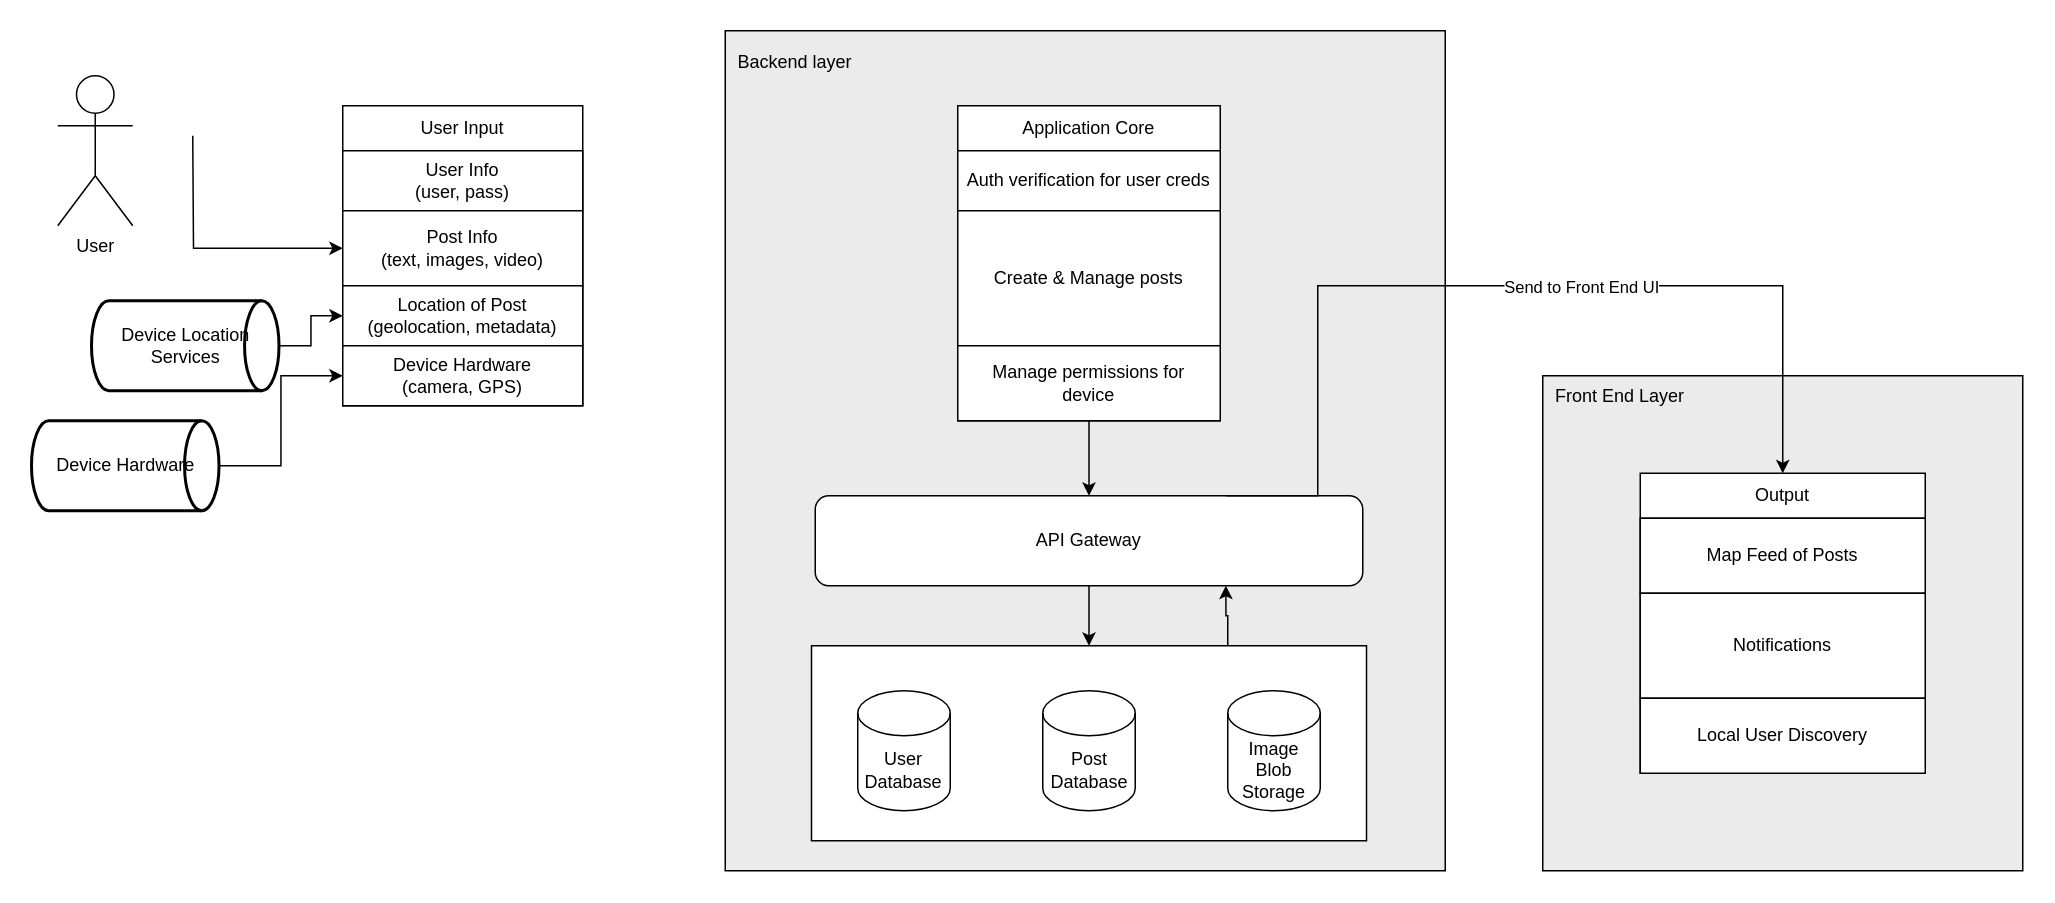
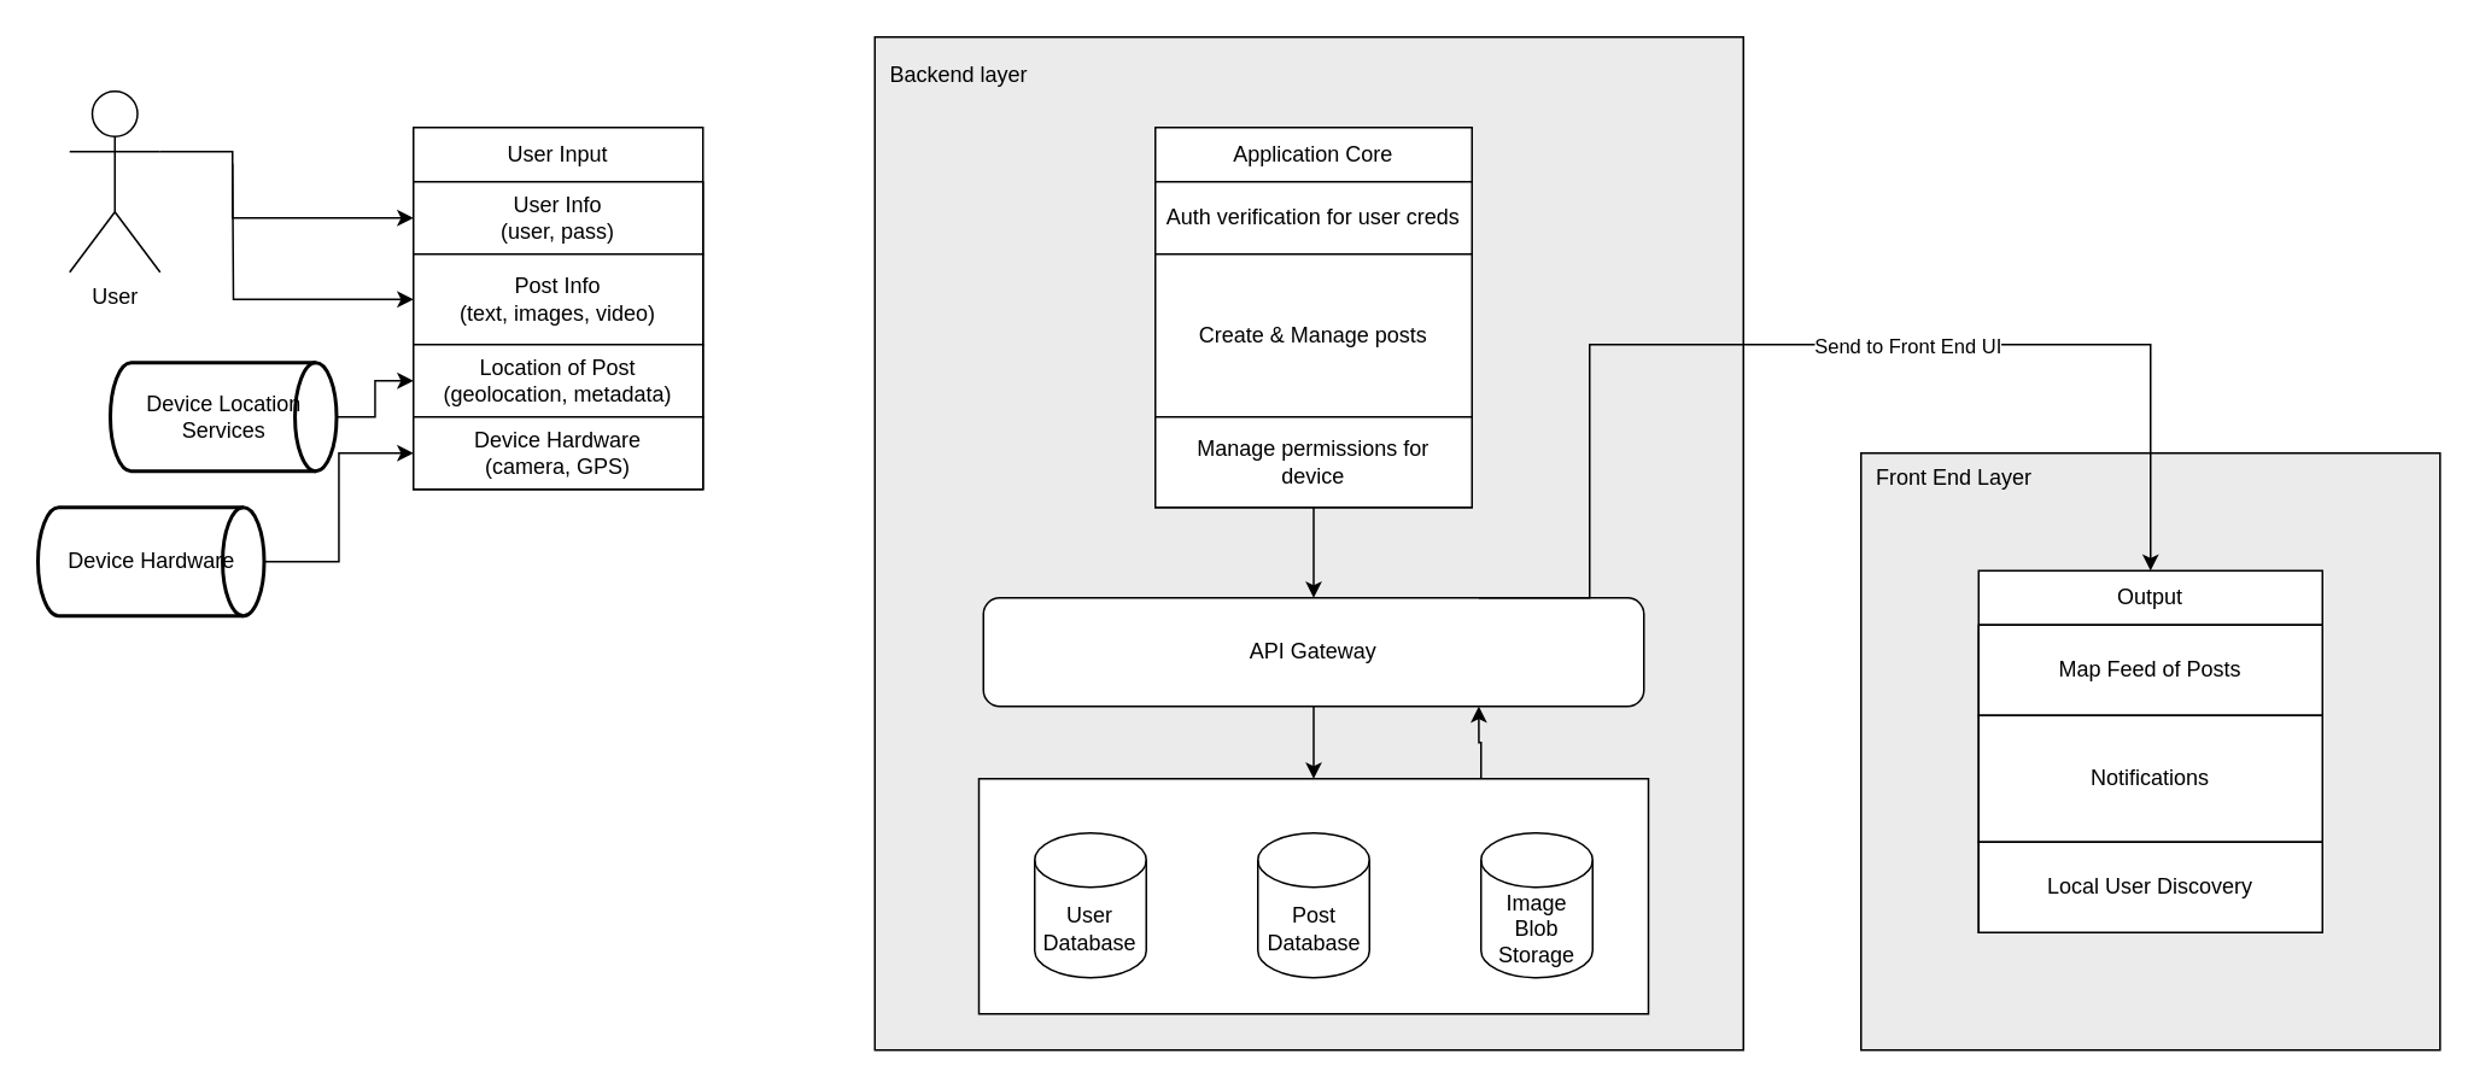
  <mxCell id="0" />
  <mxCell id="1" parent="0" />
  <mxCell id="2" value="&amp;nbsp; Front End Layer&lt;div&gt;&lt;br&gt;&lt;/div&gt;&lt;div&gt;&lt;br&gt;&lt;/div&gt;&lt;div&gt;&lt;br&gt;&lt;/div&gt;&lt;div&gt;&lt;br&gt;&lt;/div&gt;&lt;div&gt;&lt;br&gt;&lt;/div&gt;&lt;div&gt;&lt;br&gt;&lt;/div&gt;&lt;div&gt;&lt;br&gt;&lt;/div&gt;&lt;div&gt;&lt;br&gt;&lt;/div&gt;&lt;div&gt;&lt;br&gt;&lt;/div&gt;&lt;div&gt;&lt;br&gt;&lt;/div&gt;&lt;div&gt;&lt;br&gt;&lt;/div&gt;&lt;div&gt;&lt;br&gt;&lt;/div&gt;&lt;div&gt;&lt;br&gt;&lt;/div&gt;&lt;div&gt;&lt;br&gt;&lt;/div&gt;&lt;div&gt;&lt;br&gt;&lt;/div&gt;&lt;div&gt;&lt;br&gt;&lt;/div&gt;&lt;div&gt;&lt;br&gt;&lt;/div&gt;&lt;div&gt;&lt;br&gt;&lt;/div&gt;&lt;div&gt;&lt;br&gt;&lt;/div&gt;&lt;div&gt;&lt;br&gt;&lt;/div&gt;&lt;div&gt;&lt;br&gt;&lt;/div&gt;" style="rounded=0;whiteSpace=wrap;html=1;fillColor=#EBEBEB;align=left;" vertex="1" parent="1"><mxGeometry x="1028" y="250" width="320" height="330" as="geometry" /></mxCell>
  <mxCell id="3" value="&amp;nbsp; Backend layer&lt;div&gt;&lt;br&gt;&lt;/div&gt;&lt;div&gt;&lt;br&gt;&lt;/div&gt;&lt;div&gt;&lt;br&gt;&lt;/div&gt;&lt;div&gt;&lt;br&gt;&lt;/div&gt;&lt;div&gt;&lt;br&gt;&lt;/div&gt;&lt;div&gt;&lt;br&gt;&lt;/div&gt;&lt;div&gt;&lt;br&gt;&lt;/div&gt;&lt;div&gt;&lt;br&gt;&lt;/div&gt;&lt;div&gt;&lt;br&gt;&lt;/div&gt;&lt;div&gt;&lt;br&gt;&lt;/div&gt;&lt;div&gt;&lt;br&gt;&lt;/div&gt;&lt;div&gt;&lt;br&gt;&lt;/div&gt;&lt;div&gt;&lt;br&gt;&lt;/div&gt;&lt;div&gt;&lt;br&gt;&lt;/div&gt;&lt;div&gt;&lt;br&gt;&lt;/div&gt;&lt;div&gt;&lt;br&gt;&lt;/div&gt;&lt;div&gt;&lt;br&gt;&lt;/div&gt;&lt;div&gt;&lt;br&gt;&lt;/div&gt;&lt;div&gt;&lt;br&gt;&lt;/div&gt;&lt;div&gt;&lt;br&gt;&lt;/div&gt;&lt;div&gt;&lt;br&gt;&lt;/div&gt;&lt;div&gt;&lt;br&gt;&lt;/div&gt;&lt;div&gt;&lt;br&gt;&lt;/div&gt;&lt;div&gt;&lt;br&gt;&lt;/div&gt;&lt;div&gt;&lt;br&gt;&lt;/div&gt;&lt;div&gt;&lt;br&gt;&lt;/div&gt;&lt;div&gt;&lt;br&gt;&lt;/div&gt;&lt;div&gt;&lt;br&gt;&lt;/div&gt;&lt;div&gt;&lt;br&gt;&lt;/div&gt;&lt;div&gt;&lt;br&gt;&lt;/div&gt;&lt;div&gt;&lt;br&gt;&lt;/div&gt;&lt;div&gt;&lt;br&gt;&lt;/div&gt;&lt;div&gt;&lt;br&gt;&lt;/div&gt;&lt;div&gt;&lt;br&gt;&lt;/div&gt;&lt;div&gt;&lt;br&gt;&lt;div&gt;&lt;br&gt;&lt;/div&gt;&lt;/div&gt;" style="rounded=0;whiteSpace=wrap;html=1;fillColor=#EBEBEB;align=left;" vertex="1" parent="1"><mxGeometry x="483" y="20" width="480" height="560" as="geometry" /></mxCell>
  <mxCell id="4" value="&lt;div&gt;User Input&lt;/div&gt;" style="swimlane;fontStyle=0;childLayout=stackLayout;horizontal=1;startSize=30;horizontalStack=0;resizeParent=1;resizeParentMax=0;resizeLast=0;collapsible=1;marginBottom=0;whiteSpace=wrap;html=1;fillColor=light-dark(#FFFFFF,#A7A7A7);strokeColor=light-dark(#000000,#000000);swimlaneFillColor=none;fontColor=light-dark(#000000,#060606);" parent="1" vertex="1"><mxGeometry x="228" y="70" width="160" height="200" as="geometry"><mxRectangle x="40" y="160" width="90" height="30" as="alternateBounds" /></mxGeometry></mxCell>
  <mxCell id="5" value="&lt;div&gt;User Info&lt;/div&gt;&lt;div&gt;(user, pass)&lt;/div&gt;" style="text;strokeColor=light-dark(#000000,#000000);fillColor=light-dark(#FFFFFF,#FCFCFC);align=center;verticalAlign=middle;spacingLeft=4;spacingRight=4;overflow=hidden;points=[[0,0.5],[1,0.5]];portConstraint=eastwest;rotatable=0;whiteSpace=wrap;html=1;fontColor=light-dark(#000000,#060606);" parent="4" vertex="1"><mxGeometry y="30" width="160" height="40" as="geometry" /></mxCell>
  <mxCell id="6" value="&lt;div&gt;Post Info&lt;/div&gt;&lt;div&gt;(text, images, video)&lt;/div&gt;" style="text;strokeColor=light-dark(#000000,#000000);fillColor=light-dark(#FFFFFF,#FCFCFC);align=center;verticalAlign=middle;spacingLeft=4;spacingRight=4;overflow=hidden;points=[[0,0.5],[1,0.5]];portConstraint=eastwest;rotatable=0;whiteSpace=wrap;html=1;fontColor=light-dark(#000000,#060606);" parent="4" vertex="1"><mxGeometry y="70" width="160" height="50" as="geometry" /></mxCell>
  <mxCell id="7" value="&lt;div&gt;Location of Post&lt;/div&gt;&lt;div&gt;(geolocation, metadata)&lt;/div&gt;" style="text;strokeColor=light-dark(#000000,#000000);fillColor=light-dark(#FFFFFF,#FCFCFC);align=center;verticalAlign=middle;spacingLeft=4;spacingRight=4;overflow=hidden;points=[[0,0.5],[1,0.5]];portConstraint=eastwest;rotatable=0;whiteSpace=wrap;html=1;fontColor=light-dark(#000000,#060606);" parent="4" vertex="1"><mxGeometry y="120" width="160" height="40" as="geometry" /></mxCell>
  <mxCell id="8" value="&lt;div&gt;Device Hardware&lt;/div&gt;&lt;div&gt;(camera, GPS)&lt;/div&gt;" style="text;strokeColor=light-dark(#000000,#000000);fillColor=light-dark(#FFFFFF,#FCFCFC);align=center;verticalAlign=middle;spacingLeft=4;spacingRight=4;overflow=hidden;points=[[0,0.5],[1,0.5]];portConstraint=eastwest;rotatable=0;whiteSpace=wrap;html=1;fontColor=light-dark(#000000,#060606);" parent="4" vertex="1"><mxGeometry y="160" width="160" height="40" as="geometry" /></mxCell>
  <mxCell id="9" style="edgeStyle=orthogonalEdgeStyle;rounded=0;orthogonalLoop=1;jettySize=auto;html=1;exitX=0.5;exitY=1;exitDx=0;exitDy=0;entryX=0.5;entryY=0;entryDx=0;entryDy=0;" edge="1" parent="1" source="10" target="25"><mxGeometry relative="1" as="geometry" /></mxCell>
  <mxCell id="10" value="Application Core" style="swimlane;fontStyle=0;childLayout=stackLayout;horizontal=1;startSize=30;horizontalStack=0;resizeParent=1;resizeParentMax=0;resizeLast=0;collapsible=1;marginBottom=0;whiteSpace=wrap;html=1;fillColor=light-dark(#FFFFFF,#A7A7A7);strokeColor=light-dark(#000000,#000000);swimlaneFillColor=none;fontColor=light-dark(#000000,#060606);" parent="1" vertex="1"><mxGeometry x="638" y="70" width="175" height="210" as="geometry" /></mxCell>
  <mxCell id="11" value="Auth verification for user creds" style="text;strokeColor=light-dark(#000000,#000000);fillColor=light-dark(#FFFFFF,#FCFCFC);align=center;verticalAlign=middle;spacingLeft=4;spacingRight=4;overflow=hidden;points=[[0,0.5],[1,0.5]];portConstraint=eastwest;rotatable=0;whiteSpace=wrap;html=1;fontColor=light-dark(#000000,#060606);" parent="10" vertex="1"><mxGeometry y="30" width="175" height="40" as="geometry" /></mxCell>
  <mxCell id="12" value="Create &amp;amp; Manage posts" style="text;strokeColor=light-dark(#000000,#000000);fillColor=light-dark(#FFFFFF,#FCFCFC);align=center;verticalAlign=middle;spacingLeft=4;spacingRight=4;overflow=hidden;points=[[0,0.5],[1,0.5]];portConstraint=eastwest;rotatable=0;whiteSpace=wrap;html=1;fontColor=light-dark(#000000,#060606);" parent="10" vertex="1"><mxGeometry y="70" width="175" height="90" as="geometry" /></mxCell>
  <mxCell id="13" value="Manage permissions for device" style="text;strokeColor=light-dark(#000000,#000000);fillColor=light-dark(#FFFFFF,#FCFCFC);align=center;verticalAlign=middle;spacingLeft=4;spacingRight=4;overflow=hidden;points=[[0,0.5],[1,0.5]];portConstraint=eastwest;rotatable=0;whiteSpace=wrap;html=1;fontColor=light-dark(#000000,#060606);" parent="10" vertex="1"><mxGeometry y="160" width="175" height="50" as="geometry" /></mxCell>
  <mxCell id="14" value="&lt;div&gt;Output&lt;/div&gt;" style="swimlane;fontStyle=0;childLayout=stackLayout;horizontal=1;startSize=30;horizontalStack=0;resizeParent=1;resizeParentMax=0;resizeLast=0;collapsible=1;marginBottom=0;whiteSpace=wrap;html=1;fillColor=light-dark(#FFFFFF,#A7A7A7);strokeColor=light-dark(#000000,#000000);swimlaneFillColor=none;fontColor=light-dark(#000000,#060606);" parent="1" vertex="1"><mxGeometry x="1093" y="315" width="190" height="200" as="geometry" /></mxCell>
  <mxCell id="15" value="Map Feed of Posts" style="text;strokeColor=light-dark(#000000,#000000);fillColor=light-dark(#FFFFFF,#FCFCFC);align=center;verticalAlign=middle;spacingLeft=4;spacingRight=4;overflow=hidden;points=[[0,0.5],[1,0.5]];portConstraint=eastwest;rotatable=0;whiteSpace=wrap;html=1;fontColor=light-dark(#000000,#060606);" parent="14" vertex="1"><mxGeometry y="30" width="190" height="50" as="geometry" /></mxCell>
  <mxCell id="16" value="Notifications" style="text;strokeColor=light-dark(#000000,#000000);fillColor=light-dark(#FFFFFF,#FCFCFC);align=center;verticalAlign=middle;spacingLeft=4;spacingRight=4;overflow=hidden;points=[[0,0.5],[1,0.5]];portConstraint=eastwest;rotatable=0;whiteSpace=wrap;html=1;fontColor=light-dark(#000000,#060606);" parent="14" vertex="1"><mxGeometry y="80" width="190" height="70" as="geometry" /></mxCell>
  <mxCell id="17" value="Local User Discovery" style="text;strokeColor=light-dark(#000000,#000000);fillColor=light-dark(#FFFFFF,#FCFCFC);align=center;verticalAlign=middle;spacingLeft=4;spacingRight=4;overflow=hidden;points=[[0,0.5],[1,0.5]];portConstraint=eastwest;rotatable=0;whiteSpace=wrap;html=1;fontColor=light-dark(#000000,#060606);" parent="14" vertex="1"><mxGeometry y="150" width="190" height="50" as="geometry" /></mxCell>
  <mxCell id="18" value="" style="group" vertex="1" connectable="0" parent="1"><mxGeometry x="540.5" y="430" width="370" height="130" as="geometry" /></mxCell>
  <mxCell id="19" value="" style="rounded=0;whiteSpace=wrap;html=1;movable=1;resizable=1;rotatable=1;deletable=1;editable=1;locked=0;connectable=1;" vertex="1" parent="18"><mxGeometry width="370.0" height="130" as="geometry" /></mxCell>
  <mxCell id="20" value="User Database" style="shape=cylinder3;whiteSpace=wrap;html=1;boundedLbl=1;backgroundOutline=1;size=15;movable=1;resizable=1;rotatable=1;deletable=1;editable=1;locked=0;connectable=1;" vertex="1" parent="18"><mxGeometry x="30.833" y="30" width="61.667" height="80" as="geometry" /></mxCell>
  <mxCell id="21" value="Post Database" style="shape=cylinder3;whiteSpace=wrap;html=1;boundedLbl=1;backgroundOutline=1;size=15;movable=1;resizable=1;rotatable=1;deletable=1;editable=1;locked=0;connectable=1;" vertex="1" parent="18"><mxGeometry x="154.167" y="30" width="61.667" height="80" as="geometry" /></mxCell>
  <mxCell id="22" value="Image Blob Storage" style="shape=cylinder3;whiteSpace=wrap;html=1;boundedLbl=1;backgroundOutline=1;size=15;movable=1;resizable=1;rotatable=1;deletable=1;editable=1;locked=0;connectable=1;" vertex="1" parent="18"><mxGeometry x="277.5" y="30" width="61.667" height="80" as="geometry" /></mxCell>
  <mxCell id="23" style="edgeStyle=orthogonalEdgeStyle;rounded=0;orthogonalLoop=1;jettySize=auto;html=1;entryX=0.5;entryY=0;entryDx=0;entryDy=0;" edge="1" parent="1" source="25" target="19"><mxGeometry relative="1" as="geometry" /></mxCell>
  <mxCell id="24" style="edgeStyle=orthogonalEdgeStyle;rounded=0;orthogonalLoop=1;jettySize=auto;html=1;exitX=0.75;exitY=0;exitDx=0;exitDy=0;" edge="1" parent="1" source="25" target="3"><mxGeometry relative="1" as="geometry"><Array as="points"><mxPoint x="848" y="290" /><mxPoint x="848" y="290" /></Array></mxGeometry></mxCell>
  <mxCell id="25" value="API Gateway" style="rounded=1;whiteSpace=wrap;html=1;" vertex="1" parent="1"><mxGeometry x="543" y="330" width="365" height="60" as="geometry" /></mxCell>
  <mxCell id="26" style="edgeStyle=orthogonalEdgeStyle;rounded=0;orthogonalLoop=1;jettySize=auto;html=1;exitX=0.75;exitY=0;exitDx=0;exitDy=0;entryX=0.75;entryY=1;entryDx=0;entryDy=0;" edge="1" parent="1" source="19" target="25"><mxGeometry relative="1" as="geometry" /></mxCell>
  <mxCell id="27" style="edgeStyle=orthogonalEdgeStyle;rounded=0;orthogonalLoop=1;jettySize=auto;html=1;exitX=0.75;exitY=0;exitDx=0;exitDy=0;entryX=0.5;entryY=0;entryDx=0;entryDy=0;" edge="1" parent="1" source="25" target="14"><mxGeometry relative="1" as="geometry"><Array as="points"><mxPoint x="878" y="330" /><mxPoint x="878" y="190" /><mxPoint x="1188" y="190" /></Array></mxGeometry></mxCell>
  <mxCell id="28" value="Send to Front End UI" style="edgeLabel;html=1;align=center;verticalAlign=middle;resizable=0;points=[];" vertex="1" connectable="0" parent="27"><mxGeometry x="0.183" relative="1" as="geometry"><mxPoint x="1" as="offset" /></mxGeometry></mxCell>
+ <mxCell id="29" style="edgeStyle=orthogonalEdgeStyle;rounded=0;orthogonalLoop=1;jettySize=auto;html=1;exitX=1;exitY=0.333;exitDx=0;exitDy=0;exitPerimeter=0;entryX=0;entryY=0.5;entryDx=0;entryDy=0;" edge="1" parent="1" source="30" target="5"><mxGeometry relative="1" as="geometry"><Array as="points"><mxPoint x="128" y="83" /><mxPoint x="128" y="120" /></Array></mxGeometry></mxCell>
  <mxCell id="30" value="User&lt;div&gt;&lt;br&gt;&lt;/div&gt;" style="shape=umlActor;verticalLabelPosition=bottom;verticalAlign=top;html=1;outlineConnect=0;" vertex="1" parent="1"><mxGeometry x="38" y="50" width="50" height="100" as="geometry" /></mxCell>
  <mxCell id="31" style="edgeStyle=orthogonalEdgeStyle;rounded=0;orthogonalLoop=1;jettySize=auto;html=1;entryX=0;entryY=0.5;entryDx=0;entryDy=0;" edge="1" parent="1" source="32" target="7"><mxGeometry relative="1" as="geometry" /></mxCell>
  <mxCell id="32" value="Device Location Services" style="strokeWidth=2;html=1;shape=mxgraph.flowchart.direct_data;whiteSpace=wrap;" vertex="1" parent="1"><mxGeometry x="60.5" y="200" width="125" height="60" as="geometry" /></mxCell>
  <mxCell id="33" style="edgeStyle=orthogonalEdgeStyle;rounded=0;orthogonalLoop=1;jettySize=auto;html=1;entryX=0;entryY=0.5;entryDx=0;entryDy=0;exitX=1;exitY=0.5;exitDx=0;exitDy=0;exitPerimeter=0;" edge="1" parent="1" source="34" target="8"><mxGeometry relative="1" as="geometry" /></mxCell>
  <mxCell id="34" value="Device Hardware" style="strokeWidth=2;html=1;shape=mxgraph.flowchart.direct_data;whiteSpace=wrap;" vertex="1" parent="1"><mxGeometry x="20.5" y="280" width="125" height="60" as="geometry" /></mxCell>
  <mxCell id="35" style="edgeStyle=orthogonalEdgeStyle;rounded=0;orthogonalLoop=1;jettySize=auto;html=1;" edge="1" parent="1" target="6"><mxGeometry relative="1" as="geometry"><mxPoint x="128" y="90" as="sourcePoint" /><mxPoint x="198" y="167" as="targetPoint" /></mxGeometry></mxCell>
